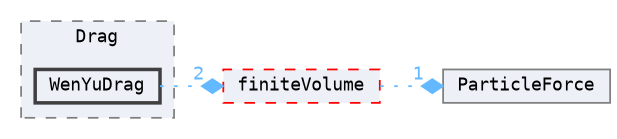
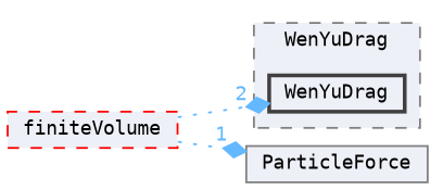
  digraph {
    compound=true
    fontname="DejaVu Sans Mono"
    rankdir=LR
    node [fillcolor="#edf0f7" fontname="DejaVu Sans Mono" fontsize=10 shape=box]
    edge [arrowhead=diamond color=steelblue1 fontcolor=steelblue1 fontname="DejaVu Sans Mono" fontsize=10 labeldistance=1.5 labelfontname=Helvetica labelfontsize=10 style=dotted]
    n1 [color=grey25 height=0.2 label=WenYuDrag style="filled,bold" width=0.4]
    n2 [color=red height=0.2 label=finiteVolume style="filled,dashed" width=0.4]
    n3 [color=grey50 height=0.2 label=ParticleForce style=filled width=0.4]
    subgraph cluster_1 {
      bgcolor="#edf0f7"
      fontsize=10
-     label=Drag
+     label=WenYuDrag
      pencolor=grey50
      style="filled,dashed"
      n1
    }
-   n1 -> n2 [headlabel=2]
+   n2 -> n1 [headlabel=2]
    n2 -> n3 [headlabel=1]
  }
